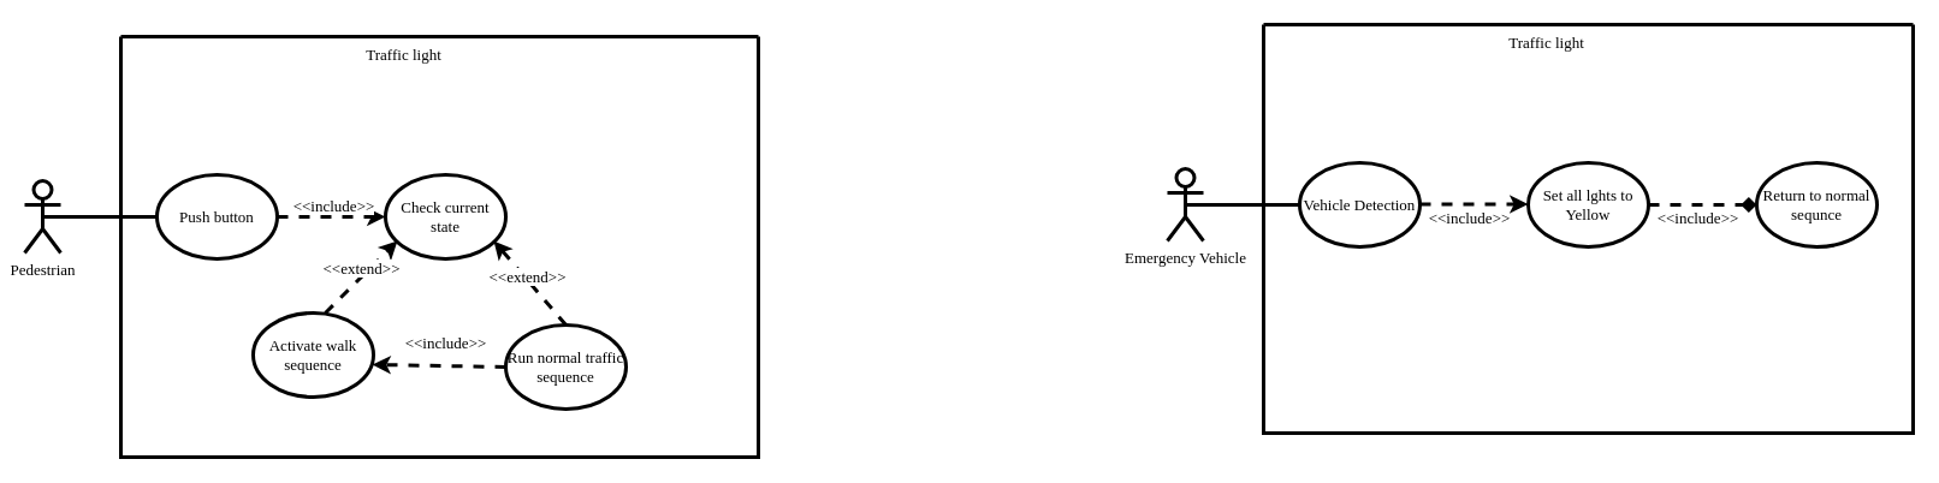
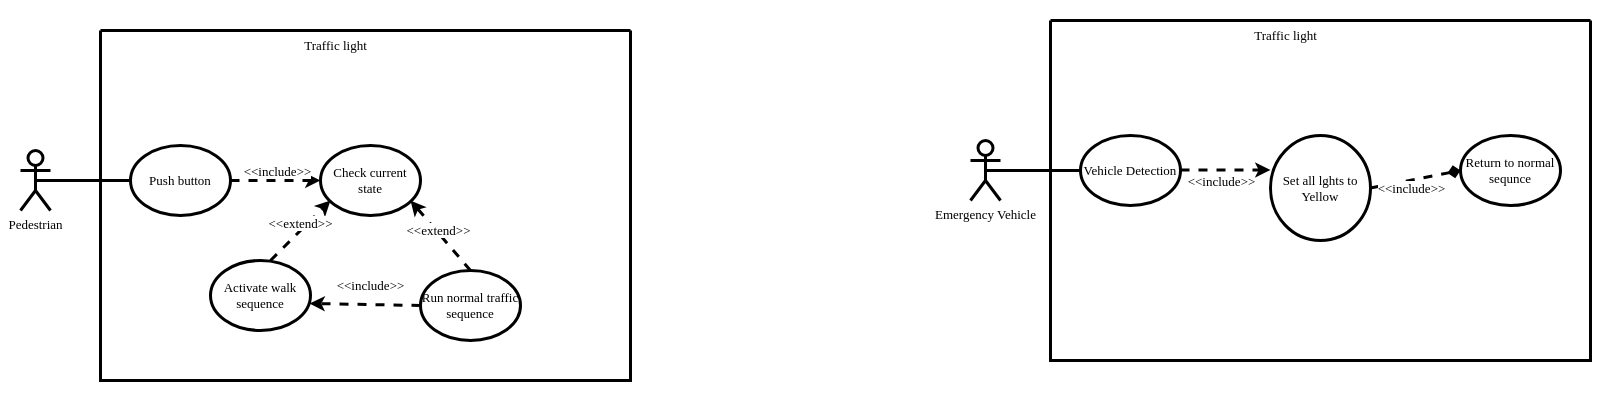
  <mxCell id="0" />
  <mxCell id="1" parent="0" />
  <mxCell id="2" value="" style="swimlane;startSize=0;fontSize=13;fontFamily=Times New Roman;strokeWidth=3;" vertex="1" parent="1"><mxGeometry x="100" y="30" width="530" height="350" as="geometry" /></mxCell>
  <mxCell id="3" value="Traffic light" style="text;html=1;align=center;verticalAlign=middle;resizable=0;points=[];autosize=1;strokeColor=none;fillColor=none;fontSize=13;fontFamily=Times New Roman;" vertex="1" parent="2"><mxGeometry x="190" width="90" height="30" as="geometry" /></mxCell>
  <mxCell id="4" value="Push button" style="ellipse;whiteSpace=wrap;html=1;fontSize=13;fontFamily=Times New Roman;strokeWidth=3;" vertex="1" parent="2"><mxGeometry x="30" y="115" width="100" height="70" as="geometry" /></mxCell>
  <mxCell id="5" value="Check current state" style="ellipse;whiteSpace=wrap;html=1;fontSize=13;fontFamily=Times New Roman;strokeWidth=3;" vertex="1" parent="2"><mxGeometry x="220" y="115" width="100" height="70" as="geometry" /></mxCell>
  <mxCell id="6" value="" style="html=1;labelBackgroundColor=#ffffff;startArrow=none;startFill=0;startSize=6;endArrow=classic;endFill=1;endSize=6;jettySize=auto;orthogonalLoop=1;strokeWidth=3;dashed=1;fontSize=13;rounded=0;fontFamily=Times New Roman;" edge="1" parent="2"><mxGeometry width="60" height="60" relative="1" as="geometry"><mxPoint x="170" y="230" as="sourcePoint" /><mxPoint x="230" y="170" as="targetPoint" /></mxGeometry></mxCell>
  <mxCell id="7" value="Run normal traffic sequence" style="ellipse;whiteSpace=wrap;html=1;fontSize=13;fontFamily=Times New Roman;strokeWidth=3;" vertex="1" parent="2"><mxGeometry x="320" y="240" width="100" height="70" as="geometry" /></mxCell>
  <mxCell id="8" value="Activate walk sequence" style="ellipse;whiteSpace=wrap;html=1;fontSize=13;fontFamily=Times New Roman;strokeWidth=3;" vertex="1" parent="2"><mxGeometry x="110" y="230" width="100" height="70" as="geometry" /></mxCell>
  <mxCell id="9" value="" style="html=1;labelBackgroundColor=#ffffff;startArrow=none;startFill=0;startSize=6;endArrow=classic;endFill=1;endSize=6;jettySize=auto;orthogonalLoop=1;strokeWidth=3;dashed=1;fontSize=13;rounded=0;exitX=1;exitY=0.5;exitDx=0;exitDy=0;entryX=0;entryY=0.5;entryDx=0;entryDy=0;fontFamily=Times New Roman;" edge="1" parent="2" source="4" target="5"><mxGeometry width="60" height="60" relative="1" as="geometry"><mxPoint x="560" y="470" as="sourcePoint" /><mxPoint x="620" y="410" as="targetPoint" /><Array as="points" /></mxGeometry></mxCell>
  <mxCell id="10" value="&amp;lt;&amp;lt;include&amp;gt;&amp;gt;" style="edgeLabel;html=1;align=center;verticalAlign=middle;resizable=0;points=[];fontSize=13;fontFamily=Times New Roman;" vertex="1" connectable="0" parent="9"><mxGeometry x="0.022" y="-2" relative="1" as="geometry"><mxPoint y="-12" as="offset" /></mxGeometry></mxCell>
  <mxCell id="11" value="" style="html=1;labelBackgroundColor=#ffffff;startArrow=none;startFill=0;startSize=6;endArrow=classic;endFill=1;endSize=6;jettySize=auto;orthogonalLoop=1;strokeWidth=3;dashed=1;fontSize=14;rounded=0;exitX=0;exitY=0.5;exitDx=0;exitDy=0;entryX=0.99;entryY=0.614;entryDx=0;entryDy=0;entryPerimeter=0;" edge="1" parent="2" source="7" target="8"><mxGeometry width="60" height="60" relative="1" as="geometry"><mxPoint x="560" y="370" as="sourcePoint" /><mxPoint x="620" y="310" as="targetPoint" /><Array as="points" /></mxGeometry></mxCell>
  <mxCell id="12" value="&lt;span style=&quot;font-family: &amp;quot;Times New Roman&amp;quot;; font-size: 13px; background-color: rgb(255, 255, 255);&quot;&gt;&amp;lt;&amp;lt;include&amp;gt;&amp;gt;&lt;/span&gt;" style="text;html=1;align=center;verticalAlign=middle;resizable=0;points=[];autosize=1;strokeColor=none;fillColor=none;" vertex="1" parent="2"><mxGeometry x="225" y="240" width="90" height="30" as="geometry" /></mxCell>
  <mxCell id="13" value="Pedestrian" style="shape=umlActor;html=1;verticalLabelPosition=bottom;verticalAlign=top;align=center;fontSize=13;fontFamily=Times New Roman;strokeWidth=3;" vertex="1" parent="1"><mxGeometry x="20" y="150" width="30" height="60" as="geometry" /></mxCell>
  <mxCell id="14" value="" style="endArrow=none;html=1;rounded=0;exitX=0.5;exitY=0.5;exitDx=0;exitDy=0;exitPerimeter=0;entryX=0;entryY=0.5;entryDx=0;entryDy=0;fontSize=13;fontFamily=Times New Roman;strokeWidth=3;" edge="1" parent="1" source="13" target="4"><mxGeometry width="50" height="50" relative="1" as="geometry"><mxPoint x="630" y="500" as="sourcePoint" /><mxPoint x="680" y="450" as="targetPoint" /><Array as="points" /></mxGeometry></mxCell>
  <mxCell id="15" value="" style="html=1;labelBackgroundColor=#ffffff;startArrow=none;startFill=0;startSize=6;endArrow=classic;endFill=1;endSize=6;jettySize=auto;orthogonalLoop=1;strokeWidth=3;dashed=1;fontSize=13;rounded=0;fontFamily=Times New Roman;" edge="1" parent="1"><mxGeometry width="60" height="60" relative="1" as="geometry"><mxPoint x="470" y="270" as="sourcePoint" /><mxPoint x="410" y="200" as="targetPoint" /></mxGeometry></mxCell>
  <mxCell id="16" value="&amp;lt;&amp;lt;extend&amp;gt;&amp;gt;" style="edgeLabel;html=1;align=center;verticalAlign=middle;resizable=0;points=[];fontSize=13;fontFamily=Times New Roman;" vertex="1" connectable="0" parent="15"><mxGeometry x="0.127" y="-2" relative="1" as="geometry"><mxPoint as="offset" /></mxGeometry></mxCell>
  <mxCell id="17" value="&lt;span style=&quot;background-color: rgb(255, 255, 255);&quot;&gt;&amp;lt;&amp;lt;extend&amp;gt;&amp;gt;&lt;/span&gt;" style="text;html=1;align=center;verticalAlign=middle;resizable=0;points=[];autosize=1;strokeColor=none;fillColor=none;fontSize=13;fontFamily=Times New Roman;" vertex="1" parent="1"><mxGeometry x="255" y="208" width="90" height="30" as="geometry" /></mxCell>
  <mxCell id="18" value="" style="swimlane;startSize=0;fontFamily=Times New Roman;fontSize=13;strokeWidth=3;" vertex="1" parent="1"><mxGeometry x="1050" y="20" width="540" height="340" as="geometry" /></mxCell>
  <mxCell id="19" value="Traffic light" style="text;html=1;align=center;verticalAlign=middle;resizable=0;points=[];autosize=1;strokeColor=none;fillColor=none;fontFamily=Times New Roman;fontSize=13;" vertex="1" parent="18"><mxGeometry x="190" width="90" height="30" as="geometry" /></mxCell>
  <mxCell id="20" value="Vehicle Detection" style="ellipse;whiteSpace=wrap;html=1;fontFamily=Times New Roman;fontSize=13;strokeWidth=3;" vertex="1" parent="18"><mxGeometry x="30" y="115" width="100" height="70" as="geometry" /></mxCell>
- <mxCell id="21" value="Set all lghts to Yellow" style="ellipse;whiteSpace=wrap;html=1;fontFamily=Times New Roman;fontSize=13;strokeWidth=3;" vertex="1" parent="18"><mxGeometry x="220" y="115" width="100" height="70" as="geometry" /></mxCell>
+ <mxCell id="21" value="Set all lghts to Yellow" style="ellipse;whiteSpace=wrap;html=1;fontFamily=Times New Roman;fontSize=13;strokeWidth=3;" vertex="1" parent="18"><mxGeometry x="220" y="115" width="100" height="105" as="geometry" /></mxCell>
  <mxCell id="22" value="Return to normal sequnce" style="ellipse;whiteSpace=wrap;html=1;fontFamily=Times New Roman;fontSize=13;strokeWidth=3;" vertex="1" parent="18"><mxGeometry x="410" y="115" width="100" height="70" as="geometry" /></mxCell>
  <mxCell id="23" value="" style="html=1;labelBackgroundColor=#ffffff;startArrow=none;startFill=0;startSize=6;endArrow=diamond;endFill=1;endSize=6;jettySize=auto;orthogonalLoop=1;strokeWidth=3;dashed=1;fontSize=13;rounded=0;entryX=0;entryY=0.5;entryDx=0;entryDy=0;exitX=1;exitY=0.5;exitDx=0;exitDy=0;fontFamily=Times New Roman;" edge="1" parent="18" source="21" target="22"><mxGeometry width="60" height="60" relative="1" as="geometry"><mxPoint x="370" y="240" as="sourcePoint" /><mxPoint x="310" y="170" as="targetPoint" /></mxGeometry></mxCell>
  <mxCell id="24" value="&lt;span&gt;&amp;lt;&amp;lt;include&amp;gt;&amp;gt;&lt;/span&gt;" style="edgeLabel;html=1;align=center;verticalAlign=middle;resizable=0;points=[];fontFamily=Times New Roman;fontSize=13;" vertex="1" connectable="0" parent="23"><mxGeometry x="0.127" y="-2" relative="1" as="geometry"><mxPoint x="-11" y="8" as="offset" /></mxGeometry></mxCell>
  <mxCell id="25" value="" style="html=1;labelBackgroundColor=#ffffff;startArrow=none;startFill=0;startSize=6;endArrow=classic;endFill=1;endSize=6;jettySize=auto;orthogonalLoop=1;strokeWidth=3;dashed=1;fontSize=13;rounded=0;entryX=0;entryY=0.5;entryDx=0;entryDy=0;exitX=1;exitY=0.5;exitDx=0;exitDy=0;fontFamily=Times New Roman;" edge="1" parent="18"><mxGeometry width="60" height="60" relative="1" as="geometry"><mxPoint x="130" y="149.5" as="sourcePoint" /><mxPoint x="220" y="149.5" as="targetPoint" /></mxGeometry></mxCell>
  <mxCell id="26" value="&lt;span&gt;&amp;lt;&amp;lt;include&amp;gt;&amp;gt;&lt;/span&gt;" style="edgeLabel;html=1;align=center;verticalAlign=middle;resizable=0;points=[];fontFamily=Times New Roman;fontSize=13;" vertex="1" connectable="0" parent="25"><mxGeometry x="0.127" y="-2" relative="1" as="geometry"><mxPoint x="-11" y="9" as="offset" /></mxGeometry></mxCell>
  <mxCell id="27" value="Emergency Vehicle" style="shape=umlActor;html=1;verticalLabelPosition=bottom;verticalAlign=top;align=center;fontFamily=Times New Roman;fontSize=13;strokeWidth=3;" vertex="1" parent="1"><mxGeometry x="970" y="140" width="30" height="60" as="geometry" /></mxCell>
  <mxCell id="28" value="" style="endArrow=none;html=1;rounded=0;exitX=0.5;exitY=0.5;exitDx=0;exitDy=0;exitPerimeter=0;entryX=0;entryY=0.5;entryDx=0;entryDy=0;fontFamily=Times New Roman;fontSize=13;strokeWidth=3;" edge="1" parent="1" source="27" target="20"><mxGeometry width="50" height="50" relative="1" as="geometry"><mxPoint x="1580" y="490" as="sourcePoint" /><mxPoint x="1630" y="440" as="targetPoint" /><Array as="points" /></mxGeometry></mxCell>
  <mxCell id="29" style="edgeStyle=orthogonalEdgeStyle;rounded=0;orthogonalLoop=1;jettySize=auto;html=1;exitX=0.5;exitY=1;exitDx=0;exitDy=0;fontFamily=Times New Roman;fontSize=13;" edge="1" parent="1" source="18" target="18"><mxGeometry relative="1" as="geometry" /></mxCell>
